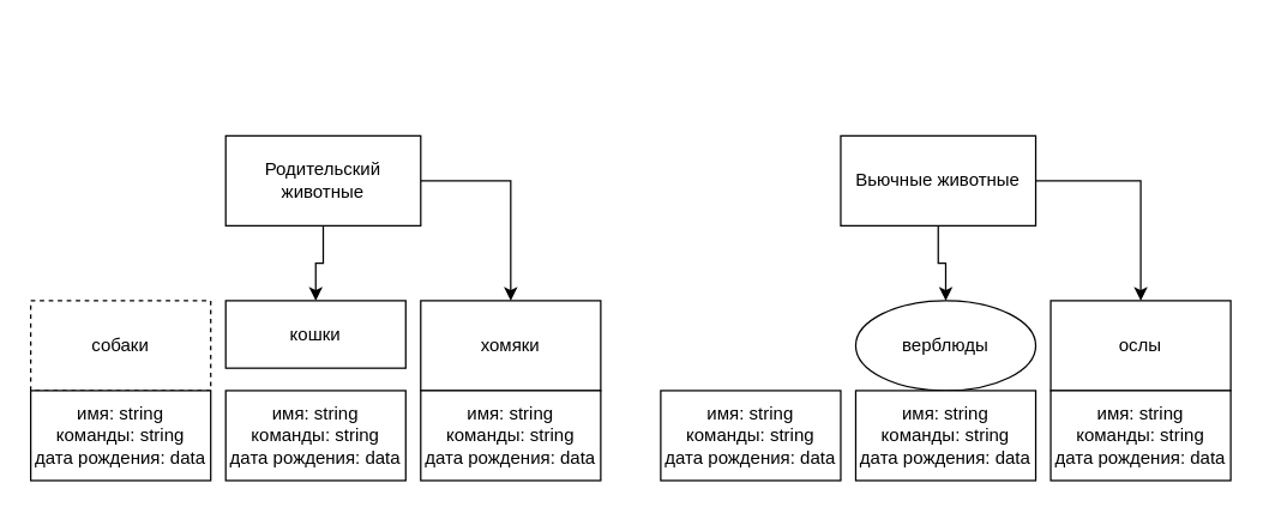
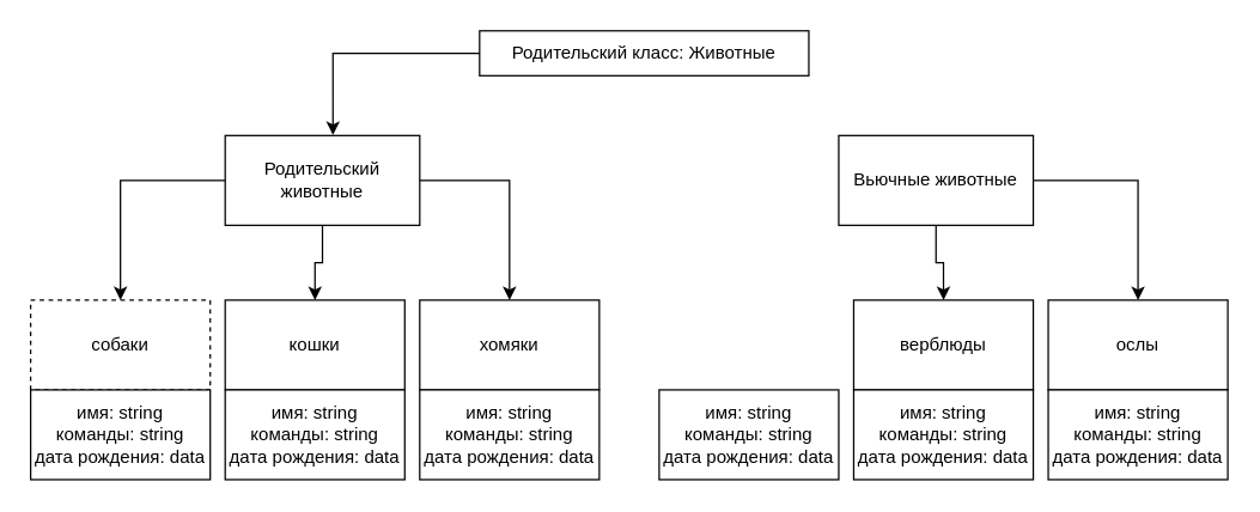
  <mxCell id="0" />
  <mxCell id="1" parent="0" />
+ <mxCell id="2" value="Родительский класс: Животные" style="rounded=0;whiteSpace=wrap;html=1;" vertex="1" parent="1"><mxGeometry x="320" y="20" width="220" height="30" as="geometry" /></mxCell>
+ <mxCell id="3" style="edgeStyle=orthogonalEdgeStyle;rounded=0;orthogonalLoop=1;jettySize=auto;html=1;entryX=0.5;entryY=0;entryDx=0;entryDy=0;" edge="1" parent="1" source="6" target="11"><mxGeometry relative="1" as="geometry" /></mxCell>
  <mxCell id="4" style="edgeStyle=orthogonalEdgeStyle;rounded=0;orthogonalLoop=1;jettySize=auto;html=1;entryX=0.5;entryY=0;entryDx=0;entryDy=0;" edge="1" parent="1" source="6" target="12"><mxGeometry relative="1" as="geometry"><Array as="points"><mxPoint x="340" y="120" /></Array></mxGeometry></mxCell>
  <mxCell id="5" style="edgeStyle=orthogonalEdgeStyle;rounded=0;orthogonalLoop=1;jettySize=auto;html=1;entryX=0.5;entryY=0;entryDx=0;entryDy=0;" edge="1" parent="1" source="6" target="10"><mxGeometry relative="1" as="geometry" /></mxCell>
  <mxCell id="6" value="Родительский животные" style="rounded=0;whiteSpace=wrap;html=1;" vertex="1" parent="1"><mxGeometry x="150" y="90" width="130" height="60" as="geometry" /></mxCell>
  <mxCell id="7" style="edgeStyle=orthogonalEdgeStyle;rounded=0;orthogonalLoop=1;jettySize=auto;html=1;entryX=0.5;entryY=0;entryDx=0;entryDy=0;" edge="1" parent="1" source="9" target="14"><mxGeometry relative="1" as="geometry" /></mxCell>
  <mxCell id="8" style="edgeStyle=orthogonalEdgeStyle;rounded=0;orthogonalLoop=1;jettySize=auto;html=1;entryX=0.5;entryY=0;entryDx=0;entryDy=0;" edge="1" parent="1" source="9" target="13"><mxGeometry relative="1" as="geometry" /></mxCell>
  <mxCell id="9" value="Вьючные животные" style="rounded=0;whiteSpace=wrap;html=1;" vertex="1" parent="1"><mxGeometry x="560" y="90" width="130" height="60" as="geometry" /></mxCell>
- <mxCell id="10" value="кошки" style="rounded=0;whiteSpace=wrap;html=1;" vertex="1" parent="1"><mxGeometry x="150" y="200" width="120" height="45" as="geometry" /></mxCell>
+ <mxCell id="10" value="кошки" style="rounded=0;whiteSpace=wrap;html=1;" vertex="1" parent="1"><mxGeometry x="150" y="200" width="120" height="60" as="geometry" /></mxCell>
  <mxCell id="11" value="собаки" style="rounded=0;whiteSpace=wrap;html=1;dashed=1;" vertex="1" parent="1"><mxGeometry x="20" y="200" width="120" height="60" as="geometry" /></mxCell>
  <mxCell id="12" value="хомяки" style="rounded=0;whiteSpace=wrap;html=1;" vertex="1" parent="1"><mxGeometry x="280" y="200" width="120" height="60" as="geometry" /></mxCell>
- <mxCell id="13" value="верблюды" style="ellipse;whiteSpace=wrap;html=1;" vertex="1" parent="1"><mxGeometry x="570" y="200" width="120" height="60" as="geometry" /></mxCell>
+ <mxCell id="13" value="верблюды" style="rounded=0;whiteSpace=wrap;html=1;" vertex="1" parent="1"><mxGeometry x="570" y="200" width="120" height="60" as="geometry" /></mxCell>
  <mxCell id="14" value="ослы" style="rounded=0;whiteSpace=wrap;html=1;" vertex="1" parent="1"><mxGeometry x="700" y="200" width="120" height="60" as="geometry" /></mxCell>
  <mxCell id="15" value="имя: string&lt;div&gt;команды: string&lt;/div&gt;&lt;div&gt;дата рождения: data&lt;/div&gt;" style="rounded=0;whiteSpace=wrap;html=1;" vertex="1" parent="1"><mxGeometry x="20" y="260" width="120" height="60" as="geometry" /></mxCell>
  <mxCell id="16" value="имя: string&lt;div&gt;команды: string&lt;/div&gt;&lt;div&gt;дата рождения: data&lt;/div&gt;" style="rounded=0;whiteSpace=wrap;html=1;" vertex="1" parent="1"><mxGeometry x="150" y="260" width="120" height="60" as="geometry" /></mxCell>
  <mxCell id="17" value="имя: string&lt;div&gt;команды: string&lt;/div&gt;&lt;div&gt;дата рождения: data&lt;/div&gt;" style="rounded=0;whiteSpace=wrap;html=1;" vertex="1" parent="1"><mxGeometry x="280" y="260" width="120" height="60" as="geometry" /></mxCell>
  <mxCell id="18" value="имя: string&lt;div&gt;команды: string&lt;/div&gt;&lt;div&gt;дата рождения: data&lt;/div&gt;" style="rounded=0;whiteSpace=wrap;html=1;" vertex="1" parent="1"><mxGeometry x="440" y="260" width="120" height="60" as="geometry" /></mxCell>
  <mxCell id="19" value="имя: string&lt;div&gt;команды: string&lt;/div&gt;&lt;div&gt;дата рождения: data&lt;/div&gt;" style="rounded=0;whiteSpace=wrap;html=1;" vertex="1" parent="1"><mxGeometry x="570" y="260" width="120" height="60" as="geometry" /></mxCell>
  <mxCell id="20" value="имя: string&lt;div&gt;команды: string&lt;/div&gt;&lt;div&gt;дата рождения: data&lt;/div&gt;" style="rounded=0;whiteSpace=wrap;html=1;" vertex="1" parent="1"><mxGeometry x="700" y="260" width="120" height="60" as="geometry" /></mxCell>
+ <mxCell id="21" style="edgeStyle=orthogonalEdgeStyle;rounded=0;orthogonalLoop=1;jettySize=auto;html=1;entryX=0.554;entryY=-0.007;entryDx=0;entryDy=0;entryPerimeter=0;" edge="1" parent="1" source="2" target="6"><mxGeometry relative="1" as="geometry" /></mxCell>
